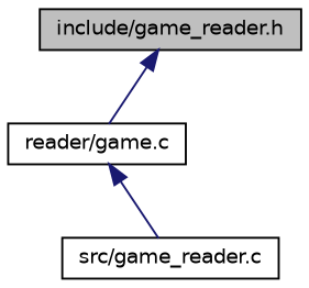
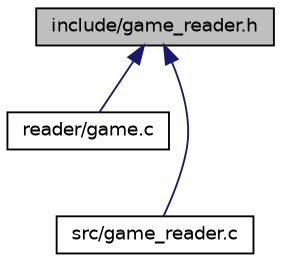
  digraph {
    node [color=black fillcolor=white fontname=Helvetica fontsize=10 shape=record style=filled]
    edge [color=midnightblue dir=back fontname=Helvetica fontsize=10 labelfontname=Helvetica labelfontsize=10 style=solid]
    n1 [fillcolor=grey75 fontcolor=black height=0.2 label="include/game_reader.h" width=0.4]
    n2 [height=0.2 label="reader/game.c" width=0.4]
    n3 [height=0.2 label="src/game_reader.c" width=0.4]
    n1 -> n2
-   n2 -> n3
+   n1 -> n3
  }
